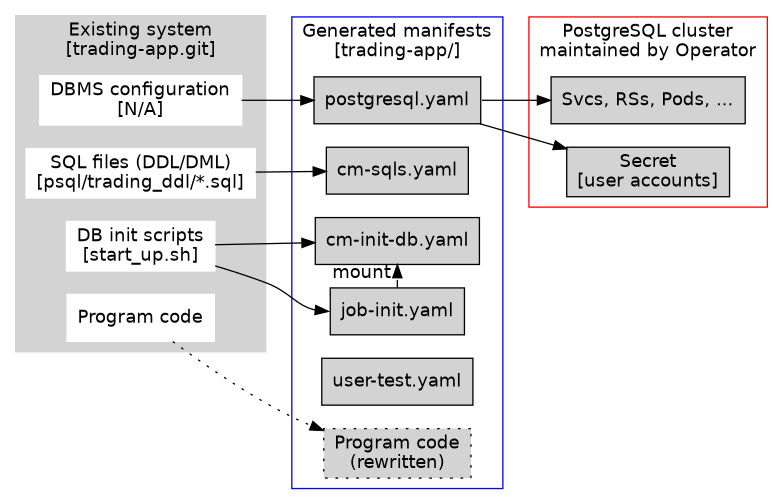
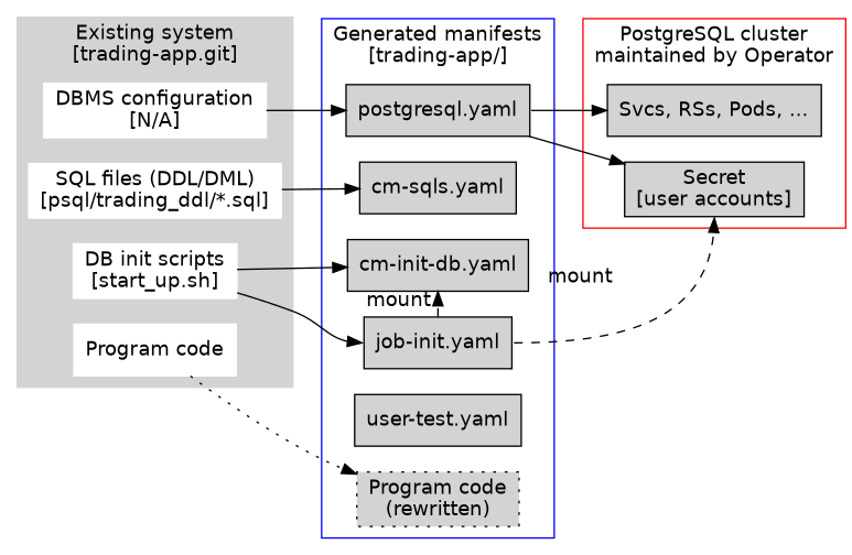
  digraph {
    fontname="DejaVu Sans"
    rankdir=LR
    node [fontname="DejaVu Sans" shape=box style=filled]
    edge [fontname="DejaVu Sans"]
    n1 [color=white label="DBMS configuration\n[N/A]"]
    n2 [color=white label="SQL files (DDL/DML)\n[psql/trading_ddl/*.sql]"]
    n3 [color=white label="DB init scripts\n[start_up.sh]"]
    n4 [color=white label="Program code"]
    n5 [label="postgresql.yaml"]
    n6 [label="cm-sqls.yaml"]
    n7 [label="cm-init-db.yaml"]
    n8 [label="job-init.yaml"]
    n9 [label="user-test.yaml"]
    n10 [label="Program code\n(rewritten)" style="dotted,filled"]
    n11 [label="Secret\n[user accounts]"]
    n12 [label="Svcs, RSs, Pods, ..."]
    subgraph cluster_1 {
      color=lightgrey
      label="Existing system\n[trading-app.git]"
      style=filled
      n1
      n2
      n3
      n4
    }
    subgraph cluster_2 {
      color=blue
      label="Generated manifests\n[trading-app/]"
      subgraph sub_3 {
        color=blue
        label="Generated manifests\n[trading-app/]"
        rank=same
        n5
        n6
        n7
        n8
        n9
        n10
      }
    }
    subgraph cluster_4 {
      color=red
      label="PostgreSQL cluster\nmaintained by Operator"
      n11
      n12
    }
    n1 -> n5
    n2 -> n6
    n3 -> n7
    n3 -> n8 [headport=w]
    n4 -> n10 [style=dotted]
    n5 -> n11
    n5 -> n12 [headport=w tailport=e]
    n8 -> n7 [style=dashed xlabel="mount "]
+   n8 -> n11 [headport=s style=dashed tailport=e xlabel=mount]
  }
